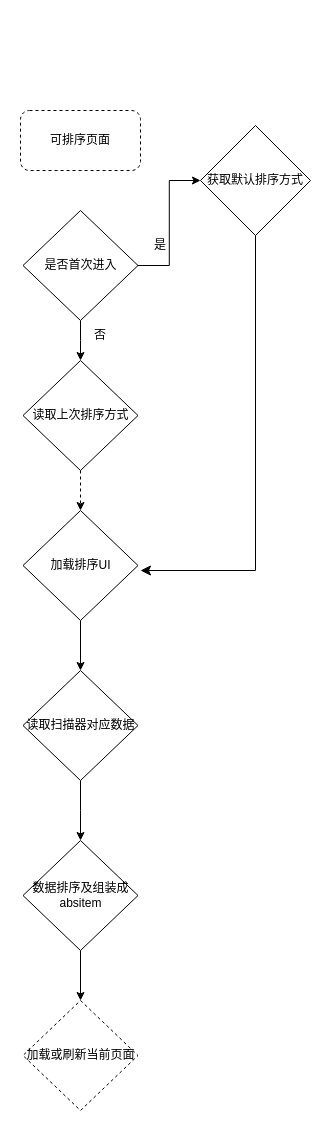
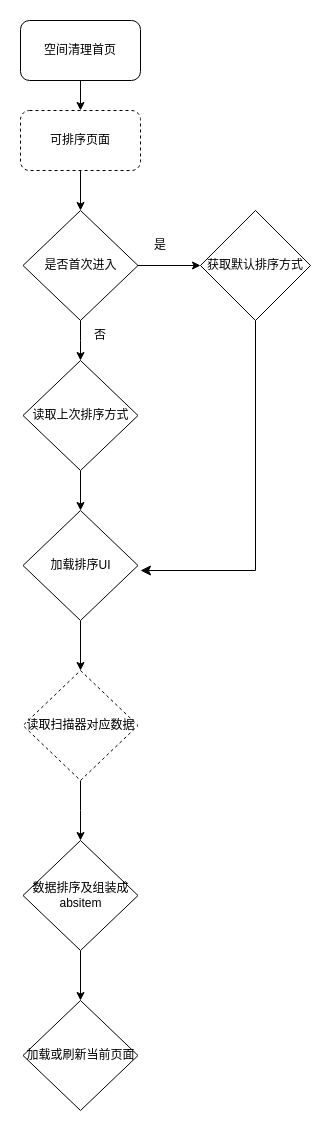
  <mxCell id="0" />
  <mxCell id="1" parent="0" />
+ <mxCell id="2" value="空间清理首页" style="rounded=1;whiteSpace=wrap;html=1;" vertex="1" parent="1"><mxGeometry x="20" y="20" width="120" height="60" as="geometry" /></mxCell>
  <mxCell id="3" value="可排序页面" style="rounded=1;whiteSpace=wrap;html=1;dashed=1;" vertex="1" parent="1"><mxGeometry x="20" y="110" width="120" height="60" as="geometry" /></mxCell>
  <mxCell id="4" value="" style="edgeStyle=orthogonalEdgeStyle;rounded=0;orthogonalLoop=1;jettySize=auto;html=1;" edge="1" parent="1" source="6" target="7"><mxGeometry relative="1" as="geometry" /></mxCell>
  <mxCell id="5" value="" style="edgeStyle=orthogonalEdgeStyle;rounded=0;orthogonalLoop=1;jettySize=auto;html=1;" edge="1" parent="1" source="6"><mxGeometry relative="1" as="geometry"><mxPoint x="80" y="360" as="targetPoint" /></mxGeometry></mxCell>
  <mxCell id="6" value="是否首次进入&lt;br&gt;" style="rhombus;whiteSpace=wrap;html=1;" vertex="1" parent="1"><mxGeometry x="22.5" y="210" width="115" height="110" as="geometry" /></mxCell>
- <mxCell id="7" value="获取默认排序方式" style="rhombus;whiteSpace=wrap;html=1;" vertex="1" parent="1"><mxGeometry x="200" y="125" width="110" height="110" as="geometry" /></mxCell>
+ <mxCell id="7" value="获取默认排序方式" style="rhombus;whiteSpace=wrap;html=1;" vertex="1" parent="1"><mxGeometry x="200" y="210" width="110" height="110" as="geometry" /></mxCell>
+ <mxCell id="8" value="" style="endArrow=classic;html=1;rounded=0;exitX=0.5;exitY=1;exitDx=0;exitDy=0;entryX=0.5;entryY=0;entryDx=0;entryDy=0;" edge="1" parent="1" source="2" target="3"><mxGeometry width="50" height="50" relative="1" as="geometry"><mxPoint x="130" y="200" as="sourcePoint" /><mxPoint x="180" y="150" as="targetPoint" /></mxGeometry></mxCell>
+ <mxCell id="9" value="" style="endArrow=classic;html=1;rounded=0;exitX=0.5;exitY=1;exitDx=0;exitDy=0;entryX=0.5;entryY=0;entryDx=0;entryDy=0;" edge="1" parent="1" source="3" target="6"><mxGeometry width="50" height="50" relative="1" as="geometry"><mxPoint x="130" y="200" as="sourcePoint" /><mxPoint x="180" y="150" as="targetPoint" /></mxGeometry></mxCell>
  <mxCell id="10" value="是" style="text;strokeColor=none;align=center;fillColor=none;html=1;verticalAlign=middle;whiteSpace=wrap;rounded=0;" vertex="1" parent="1"><mxGeometry x="130" y="230" width="60" height="30" as="geometry" /></mxCell>
  <mxCell id="11" value="否" style="text;strokeColor=none;align=center;fillColor=none;html=1;verticalAlign=middle;whiteSpace=wrap;rounded=0;" vertex="1" parent="1"><mxGeometry x="70" y="320" width="60" height="30" as="geometry" /></mxCell>
- <mxCell id="12" value="" style="edgeStyle=orthogonalEdgeStyle;rounded=0;orthogonalLoop=1;jettySize=auto;html=1;dashed=1;" edge="1" parent="1" source="13" target="15"><mxGeometry relative="1" as="geometry" /></mxCell>
+ <mxCell id="12" value="" style="edgeStyle=orthogonalEdgeStyle;rounded=0;orthogonalLoop=1;jettySize=auto;html=1;" edge="1" parent="1" source="13" target="15"><mxGeometry relative="1" as="geometry" /></mxCell>
  <mxCell id="13" value="读取上次排序方式" style="rhombus;whiteSpace=wrap;html=1;" vertex="1" parent="1"><mxGeometry x="22.5" y="360" width="115" height="110" as="geometry" /></mxCell>
  <mxCell id="14" value="" style="edgeStyle=orthogonalEdgeStyle;rounded=0;orthogonalLoop=1;jettySize=auto;html=1;" edge="1" parent="1" source="15" target="18"><mxGeometry relative="1" as="geometry" /></mxCell>
  <mxCell id="15" value="加载排序UI" style="rhombus;whiteSpace=wrap;html=1;" vertex="1" parent="1"><mxGeometry x="22.5" y="510" width="115" height="110" as="geometry" /></mxCell>
  <mxCell id="16" value="" style="edgeStyle=elbowEdgeStyle;elbow=vertical;endArrow=classic;html=1;curved=0;rounded=0;endSize=8;startSize=8;exitX=0.5;exitY=1;exitDx=0;exitDy=0;" edge="1" parent="1" source="7"><mxGeometry width="50" height="50" relative="1" as="geometry"><mxPoint x="130" y="610" as="sourcePoint" /><mxPoint x="140" y="570" as="targetPoint" /><Array as="points"><mxPoint x="200" y="570" /><mxPoint x="250" y="570" /><mxPoint x="250" y="580" /><mxPoint x="250" y="580" /><mxPoint x="200" y="580" /></Array></mxGeometry></mxCell>
  <mxCell id="17" value="" style="edgeStyle=orthogonalEdgeStyle;rounded=0;orthogonalLoop=1;jettySize=auto;html=1;" edge="1" parent="1" source="18"><mxGeometry relative="1" as="geometry"><mxPoint x="80" y="840" as="targetPoint" /></mxGeometry></mxCell>
- <mxCell id="18" value="读取扫描器对应数据" style="rhombus;whiteSpace=wrap;html=1;" vertex="1" parent="1"><mxGeometry x="22.5" y="670" width="115" height="110" as="geometry" /></mxCell>
+ <mxCell id="18" value="读取扫描器对应数据" style="rhombus;whiteSpace=wrap;html=1;dashed=1;" vertex="1" parent="1"><mxGeometry x="22.5" y="670" width="115" height="110" as="geometry" /></mxCell>
  <mxCell id="19" value="" style="edgeStyle=orthogonalEdgeStyle;rounded=0;orthogonalLoop=1;jettySize=auto;html=1;" edge="1" parent="1" source="20" target="21"><mxGeometry relative="1" as="geometry" /></mxCell>
  <mxCell id="20" value="数据排序及组装成absitem" style="rhombus;whiteSpace=wrap;html=1;" vertex="1" parent="1"><mxGeometry x="22.5" y="840" width="115" height="110" as="geometry" /></mxCell>
- <mxCell id="21" value="加载或刷新当前页面" style="rhombus;whiteSpace=wrap;html=1;dashed=1;" vertex="1" parent="1"><mxGeometry x="22.5" y="1000" width="115" height="110" as="geometry" /></mxCell>
+ <mxCell id="21" value="加载或刷新当前页面" style="rhombus;whiteSpace=wrap;html=1;" vertex="1" parent="1"><mxGeometry x="22.5" y="1000" width="115" height="110" as="geometry" /></mxCell>
